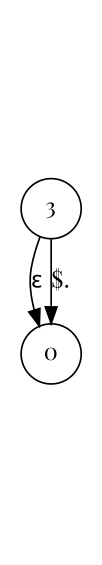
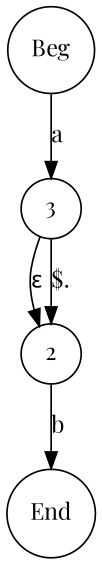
  digraph {
    fontname="Playfair Display"
    labelloc=t
    rankdir=TB
    node [fontname="Playfair Display" shape=circle]
    edge [arrowhead=normal arrowtail=dot fontname="Playfair Display"]
+   n1 [label=Beg]
    n2 [label=3]
-   2 [label=0]
+   2
+   n4 [label=End]
+   n1 -> n2 [label=a]
    n2 -> 2 [label=<&epsilon;>]
    n2 -> 2 [label="$."]
+   2 -> n4 [label=b]
  }
